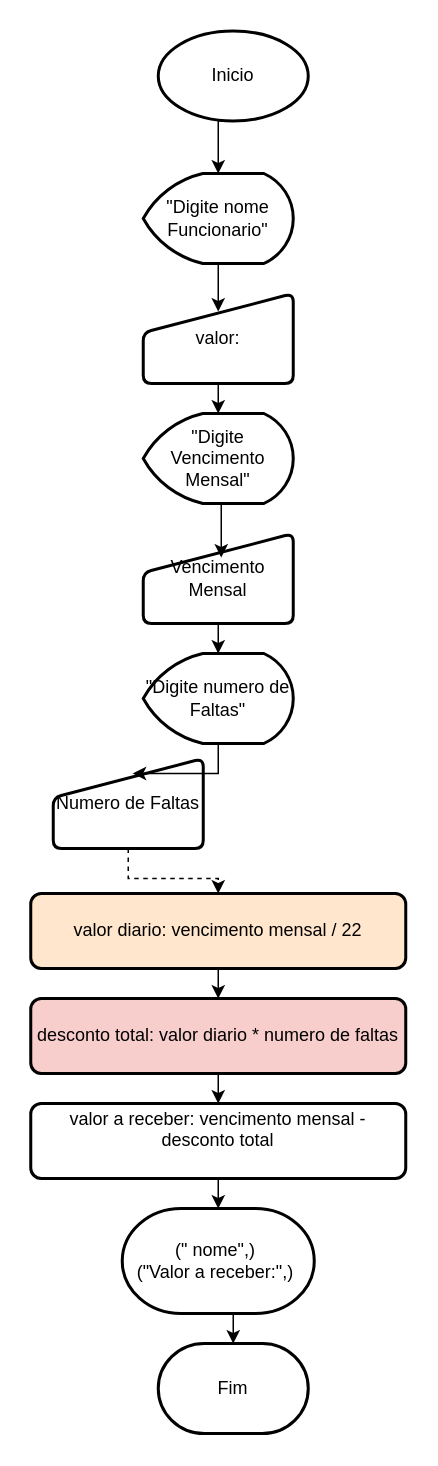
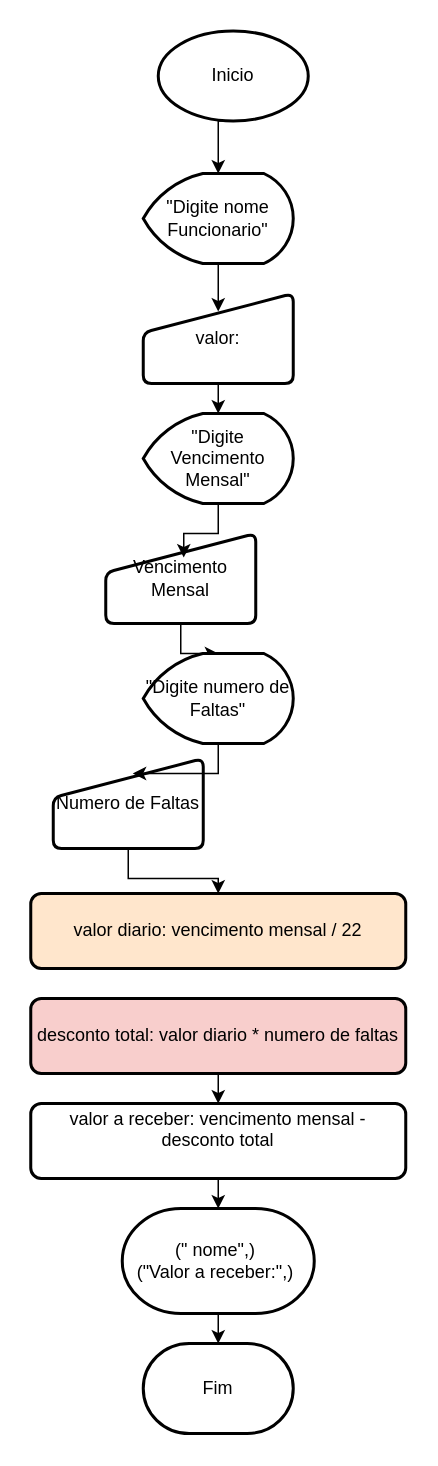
  <mxCell id="0" />
  <mxCell id="1" parent="0" />
  <mxCell id="2" value="Inicio" style="strokeWidth=2;html=1;shape=mxgraph.flowchart.start_1;whiteSpace=wrap;" vertex="1" parent="1"><mxGeometry x="105" y="20" width="100" height="60" as="geometry" /></mxCell>
  <mxCell id="3" value="&quot;Digite nome Funcionario&quot;" style="strokeWidth=2;html=1;shape=mxgraph.flowchart.display;whiteSpace=wrap;" vertex="1" parent="1"><mxGeometry x="95" y="115" width="100" height="60" as="geometry" /></mxCell>
  <mxCell id="4" value="valor:" style="html=1;strokeWidth=2;shape=manualInput;whiteSpace=wrap;rounded=1;size=26;arcSize=11;" vertex="1" parent="1"><mxGeometry x="95" y="195" width="100" height="60" as="geometry" /></mxCell>
  <mxCell id="5" value="&quot;Digite Vencimento Mensal&quot;" style="strokeWidth=2;html=1;shape=mxgraph.flowchart.display;whiteSpace=wrap;" vertex="1" parent="1"><mxGeometry x="95" y="275" width="100" height="60" as="geometry" /></mxCell>
  <mxCell id="6" style="edgeStyle=orthogonalEdgeStyle;rounded=0;orthogonalLoop=1;jettySize=auto;html=1;exitX=0.5;exitY=1;exitDx=0;exitDy=0;" edge="1" parent="1" source="7" target="8"><mxGeometry relative="1" as="geometry" /></mxCell>
- <mxCell id="7" value="Vencimento Mensal" style="html=1;strokeWidth=2;shape=manualInput;whiteSpace=wrap;rounded=1;size=26;arcSize=11;" vertex="1" parent="1"><mxGeometry x="95" y="355" width="100" height="60" as="geometry" /></mxCell>
+ <mxCell id="7" value="Vencimento Mensal" style="html=1;strokeWidth=2;shape=manualInput;whiteSpace=wrap;rounded=1;size=26;arcSize=11;" vertex="1" parent="1"><mxGeometry x="70" y="355" width="100" height="60" as="geometry" /></mxCell>
  <mxCell id="8" value="&quot;Digite numero de Faltas&quot;" style="strokeWidth=2;html=1;shape=mxgraph.flowchart.display;whiteSpace=wrap;" vertex="1" parent="1"><mxGeometry x="95" y="435" width="100" height="60" as="geometry" /></mxCell>
- <mxCell id="9" style="edgeStyle=orthogonalEdgeStyle;rounded=0;orthogonalLoop=1;jettySize=auto;html=1;exitX=0.5;exitY=1;exitDx=0;exitDy=0;entryX=0.5;entryY=0;entryDx=0;entryDy=0;dashed=1;" edge="1" parent="1" source="10" target="12"><mxGeometry relative="1" as="geometry" /></mxCell>
+ <mxCell id="9" style="edgeStyle=orthogonalEdgeStyle;rounded=0;orthogonalLoop=1;jettySize=auto;html=1;exitX=0.5;exitY=1;exitDx=0;exitDy=0;entryX=0.5;entryY=0;entryDx=0;entryDy=0;" edge="1" parent="1" source="10" target="12"><mxGeometry relative="1" as="geometry" /></mxCell>
  <mxCell id="10" value="Numero de Faltas" style="html=1;strokeWidth=2;shape=manualInput;whiteSpace=wrap;rounded=1;size=26;arcSize=11;" vertex="1" parent="1"><mxGeometry x="35" y="505" width="100" height="60" as="geometry" /></mxCell>
- <mxCell id="11" style="edgeStyle=orthogonalEdgeStyle;rounded=0;orthogonalLoop=1;jettySize=auto;html=1;exitX=0.5;exitY=1;exitDx=0;exitDy=0;entryX=0.5;entryY=0;entryDx=0;entryDy=0;" edge="1" parent="1" source="12" target="14"><mxGeometry relative="1" as="geometry" /></mxCell>
  <mxCell id="12" value="valor diario: vencimento mensal / 22" style="rounded=1;whiteSpace=wrap;html=1;absoluteArcSize=1;arcSize=14;strokeWidth=2;fillColor=#ffe6cc;" vertex="1" parent="1"><mxGeometry x="20" y="595" width="250" height="50" as="geometry" /></mxCell>
  <mxCell id="13" style="edgeStyle=orthogonalEdgeStyle;rounded=0;orthogonalLoop=1;jettySize=auto;html=1;exitX=0.5;exitY=1;exitDx=0;exitDy=0;entryX=0.5;entryY=0;entryDx=0;entryDy=0;" edge="1" parent="1" source="14" target="15"><mxGeometry relative="1" as="geometry" /></mxCell>
  <mxCell id="14" value="desconto total: valor diario * numero de faltas" style="rounded=1;whiteSpace=wrap;html=1;absoluteArcSize=1;arcSize=14;strokeWidth=2;fillColor=#f8cecc;" vertex="1" parent="1"><mxGeometry x="20" y="665" width="250" height="50" as="geometry" /></mxCell>
  <mxCell id="15" value="valor a receber: vencimento mensal - desconto total&lt;div&gt;&lt;br/&gt;&lt;/div&gt;" style="rounded=1;whiteSpace=wrap;html=1;absoluteArcSize=1;arcSize=14;strokeWidth=2;" vertex="1" parent="1"><mxGeometry x="20" y="735" width="250" height="50" as="geometry" /></mxCell>
  <mxCell id="16" value="(&quot; nome&quot;,)&amp;nbsp;&lt;div&gt;(&quot;Valor a receber:&quot;,)&amp;nbsp;&lt;/div&gt;" style="strokeWidth=2;html=1;shape=mxgraph.flowchart.terminator;whiteSpace=wrap;" vertex="1" parent="1"><mxGeometry x="81" y="805" width="128" height="70" as="geometry" /></mxCell>
  <mxCell id="17" style="edgeStyle=orthogonalEdgeStyle;rounded=0;orthogonalLoop=1;jettySize=auto;html=1;exitX=0.5;exitY=1;exitDx=0;exitDy=0;exitPerimeter=0;entryX=0.5;entryY=0;entryDx=0;entryDy=0;entryPerimeter=0;" edge="1" parent="1" source="2" target="3"><mxGeometry relative="1" as="geometry" /></mxCell>
  <mxCell id="18" style="edgeStyle=orthogonalEdgeStyle;rounded=0;orthogonalLoop=1;jettySize=auto;html=1;exitX=0.5;exitY=1;exitDx=0;exitDy=0;exitPerimeter=0;entryX=0.5;entryY=0.2;entryDx=0;entryDy=0;entryPerimeter=0;" edge="1" parent="1" source="3" target="4"><mxGeometry relative="1" as="geometry" /></mxCell>
  <mxCell id="19" style="edgeStyle=orthogonalEdgeStyle;rounded=0;orthogonalLoop=1;jettySize=auto;html=1;exitX=0.5;exitY=1;exitDx=0;exitDy=0;entryX=0.5;entryY=0;entryDx=0;entryDy=0;entryPerimeter=0;" edge="1" parent="1" source="4" target="5"><mxGeometry relative="1" as="geometry" /></mxCell>
  <mxCell id="20" style="edgeStyle=orthogonalEdgeStyle;rounded=0;orthogonalLoop=1;jettySize=auto;html=1;exitX=0.5;exitY=1;exitDx=0;exitDy=0;exitPerimeter=0;entryX=0.52;entryY=0.267;entryDx=0;entryDy=0;entryPerimeter=0;" edge="1" parent="1" source="5" target="7"><mxGeometry relative="1" as="geometry" /></mxCell>
  <mxCell id="21" style="edgeStyle=orthogonalEdgeStyle;rounded=0;orthogonalLoop=1;jettySize=auto;html=1;exitX=0.5;exitY=1;exitDx=0;exitDy=0;exitPerimeter=0;entryX=0.53;entryY=0.167;entryDx=0;entryDy=0;entryPerimeter=0;" edge="1" parent="1" source="8" target="10"><mxGeometry relative="1" as="geometry" /></mxCell>
  <mxCell id="22" style="edgeStyle=orthogonalEdgeStyle;rounded=0;orthogonalLoop=1;jettySize=auto;html=1;exitX=0.5;exitY=1;exitDx=0;exitDy=0;entryX=0.5;entryY=0;entryDx=0;entryDy=0;entryPerimeter=0;" edge="1" parent="1" source="15" target="16"><mxGeometry relative="1" as="geometry" /></mxCell>
- <mxCell id="23" value="Fim" style="strokeWidth=2;html=1;shape=mxgraph.flowchart.terminator;whiteSpace=wrap;" vertex="1" parent="1"><mxGeometry x="105" y="895" width="100" height="60" as="geometry" /></mxCell>
+ <mxCell id="23" value="Fim" style="strokeWidth=2;html=1;shape=mxgraph.flowchart.terminator;whiteSpace=wrap;" vertex="1" parent="1"><mxGeometry x="95" y="895" width="100" height="60" as="geometry" /></mxCell>
  <mxCell id="24" style="edgeStyle=orthogonalEdgeStyle;rounded=0;orthogonalLoop=1;jettySize=auto;html=1;exitX=0.5;exitY=1;exitDx=0;exitDy=0;exitPerimeter=0;entryX=0.5;entryY=0;entryDx=0;entryDy=0;entryPerimeter=0;" edge="1" parent="1" source="16" target="23"><mxGeometry relative="1" as="geometry" /></mxCell>
